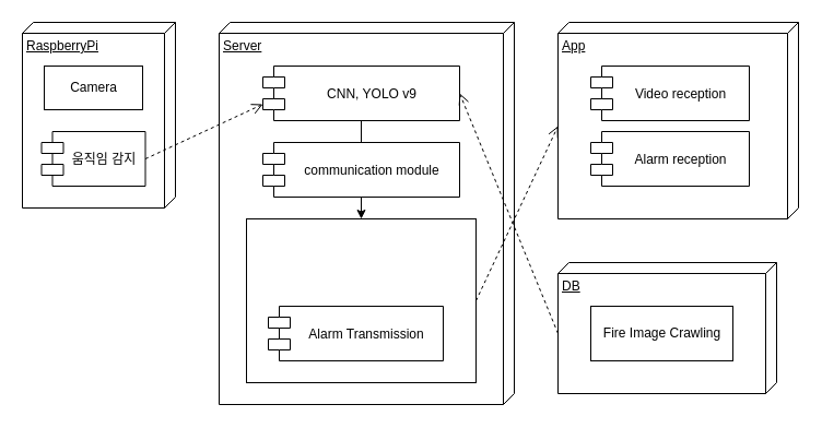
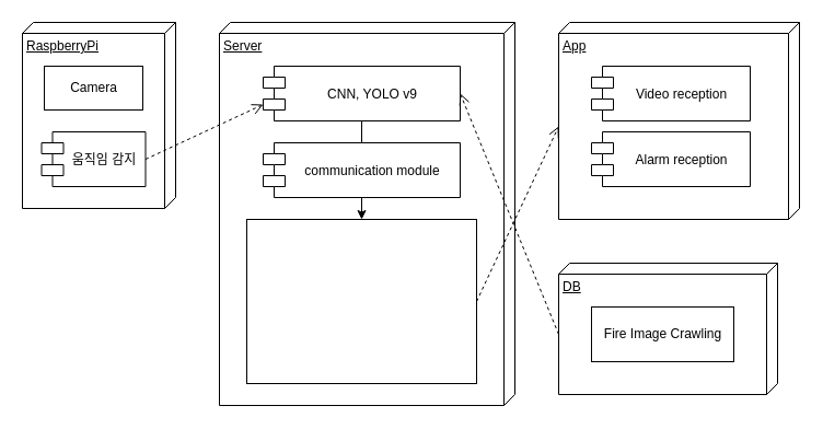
  <mxCell id="0" />
  <mxCell id="1" parent="0" />
  <mxCell id="2" value="RaspberryPi" style="verticalAlign=top;align=left;spacingTop=8;spacingLeft=2;spacingRight=12;shape=cube;size=10;direction=south;fontStyle=4;html=1;" parent="1" vertex="1"><mxGeometry x="20" y="20" width="140" height="170" as="geometry" /></mxCell>
  <mxCell id="3" value="Camera" style="html=1;" parent="1" vertex="1"><mxGeometry x="40" y="60" width="90" height="40" as="geometry" /></mxCell>
  <mxCell id="4" value="움직임 감지" style="shape=module;align=center;spacingLeft=20;align=center;verticalAlign=middle;" parent="1" vertex="1"><mxGeometry x="37.5" y="120" width="95" height="50" as="geometry" /></mxCell>
  <mxCell id="5" value="Server" style="verticalAlign=top;align=left;spacingTop=8;spacingLeft=2;spacingRight=12;shape=cube;size=10;direction=south;fontStyle=4;html=1;" parent="1" vertex="1"><mxGeometry x="200" y="20" width="270" height="350" as="geometry" /></mxCell>
  <mxCell id="6" style="edgeStyle=orthogonalEdgeStyle;rounded=0;orthogonalLoop=1;jettySize=auto;html=1;exitX=0.5;exitY=1;exitDx=0;exitDy=0;entryX=0.5;entryY=0;entryDx=0;entryDy=0;" parent="1" source="7" target="8" edge="1"><mxGeometry relative="1" as="geometry" /></mxCell>
  <mxCell id="7" value="CNN, YOLO v9" style="shape=module;align=center;spacingLeft=20;align=center;verticalAlign=middle;" parent="1" vertex="1"><mxGeometry x="240" y="60" width="180" height="50" as="geometry" /></mxCell>
  <mxCell id="8" value="" style="html=1;" parent="1" vertex="1"><mxGeometry x="225" y="200" width="210" height="150" as="geometry" /></mxCell>
- <mxCell id="9" value="Alarm Transmission" style="shape=module;align=center;spacingLeft=20;align=center;verticalAlign=middle;" parent="1" vertex="1"><mxGeometry x="245" y="280" width="160" height="50" as="geometry" /></mxCell>
  <mxCell id="10" value="communication module" style="shape=module;align=center;spacingLeft=20;align=center;verticalAlign=middle;" parent="1" vertex="1"><mxGeometry x="240" y="130" width="180" height="50" as="geometry" /></mxCell>
  <mxCell id="11" value="" style="html=1;verticalAlign=bottom;endArrow=open;dashed=1;endSize=8;rounded=0;exitX=1;exitY=0.5;exitDx=0;exitDy=0;entryX=0;entryY=0;entryDx=0;entryDy=35;entryPerimeter=0;" parent="1" source="4" target="7" edge="1"><mxGeometry relative="1" as="geometry"><mxPoint x="170" y="290" as="sourcePoint" /><mxPoint x="290" y="270" as="targetPoint" /></mxGeometry></mxCell>
  <mxCell id="12" value="App" style="verticalAlign=top;align=left;spacingTop=8;spacingLeft=2;spacingRight=12;shape=cube;size=10;direction=south;fontStyle=4;html=1;" parent="1" vertex="1"><mxGeometry x="510" y="20" width="220" height="180" as="geometry" /></mxCell>
  <mxCell id="13" value="Video reception" style="shape=module;align=center;spacingLeft=20;align=center;verticalAlign=middle;" parent="1" vertex="1"><mxGeometry x="540" y="60" width="145" height="50" as="geometry" /></mxCell>
  <mxCell id="14" value="Alarm reception" style="shape=module;align=center;spacingLeft=20;align=center;verticalAlign=middle;" parent="1" vertex="1"><mxGeometry x="540" y="120" width="145" height="50" as="geometry" /></mxCell>
  <mxCell id="15" value="" style="html=1;verticalAlign=bottom;endArrow=open;dashed=1;endSize=8;rounded=0;exitX=1;exitY=0.5;exitDx=0;exitDy=0;entryX=0;entryY=0;entryDx=95;entryDy=220;entryPerimeter=0;" parent="1" source="8" target="12" edge="1"><mxGeometry relative="1" as="geometry"><mxPoint x="142.5" y="155" as="sourcePoint" /><mxPoint x="250" y="105" as="targetPoint" /></mxGeometry></mxCell>
  <mxCell id="16" value="DB" style="verticalAlign=top;align=left;spacingTop=8;spacingLeft=2;spacingRight=12;shape=cube;size=10;direction=south;fontStyle=4;html=1;" parent="1" vertex="1"><mxGeometry x="510" y="240" width="200" height="120" as="geometry" /></mxCell>
  <mxCell id="17" value="Fire Image Crawling" style="html=1;" parent="1" vertex="1"><mxGeometry x="540" y="280" width="130" height="50" as="geometry" /></mxCell>
  <mxCell id="18" value="" style="html=1;verticalAlign=bottom;endArrow=open;dashed=1;endSize=8;rounded=0;exitX=0;exitY=0;exitDx=65;exitDy=200;entryX=1;entryY=0.5;entryDx=0;entryDy=0;exitPerimeter=0;" parent="1" source="16" target="7" edge="1"><mxGeometry relative="1" as="geometry"><mxPoint x="445" y="285" as="sourcePoint" /><mxPoint x="520" y="125" as="targetPoint" /></mxGeometry></mxCell>
